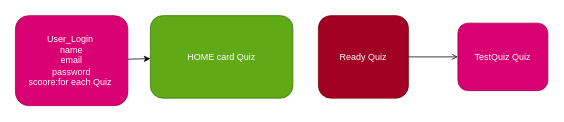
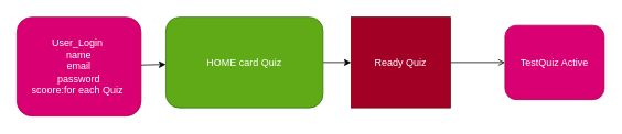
  <mxCell id="0" />
  <mxCell id="1" parent="0" />
+ <mxCell id="2" style="edgeStyle=none;html=1;" parent="1" source="3" target="5" edge="1"><mxGeometry relative="1" as="geometry"><mxPoint x="280" y="75" as="targetPoint" /></mxGeometry></mxCell>
  <mxCell id="3" value="HOME card Quiz" style="rounded=1;whiteSpace=wrap;html=1;fillColor=#60a917;fontColor=#ffffff;strokeColor=#2D7600;" parent="1" vertex="1"><mxGeometry x="200" y="20" width="190" height="110" as="geometry" /></mxCell>
  <mxCell id="4" style="edgeStyle=none;html=1;exitX=1;exitY=0.5;exitDx=0;exitDy=0;endArrow=open;" parent="1" source="5" target="6" edge="1"><mxGeometry relative="1" as="geometry"><mxPoint x="460" y="75" as="targetPoint" /></mxGeometry></mxCell>
- <mxCell id="5" value="Ready Quiz" style="rounded=1;whiteSpace=wrap;html=1;fillColor=#a20025;fontColor=#ffffff;strokeColor=#6F0000;glass=0;" parent="1" vertex="1"><mxGeometry x="424" y="20" width="120" height="110" as="geometry" /></mxCell>
- <mxCell id="6" value="TestQuiz Quiz" style="rounded=1;whiteSpace=wrap;html=1;fillColor=#d80073;fontColor=#ffffff;strokeColor=#A50040;" parent="1" vertex="1"><mxGeometry x="610" y="30" width="120" height="90" as="geometry" /></mxCell>
+ <mxCell id="5" value="Ready Quiz" style="whiteSpace=wrap;html=1;fillColor=#a20025;fontColor=#ffffff;strokeColor=#6F0000;glass=0;rounded=0;" parent="1" vertex="1"><mxGeometry x="424" y="20" width="120" height="110" as="geometry" /></mxCell>
+ <mxCell id="6" value="TestQuiz Active" style="rounded=1;whiteSpace=wrap;html=1;fillColor=#d80073;fontColor=#ffffff;strokeColor=#A50040;" parent="1" vertex="1"><mxGeometry x="610" y="30" width="120" height="90" as="geometry" /></mxCell>
  <mxCell id="7" value="" style="edgeStyle=none;html=1;" edge="1" parent="1" source="8" target="3"><mxGeometry relative="1" as="geometry" /></mxCell>
  <mxCell id="8" value="User_Login&amp;nbsp;&lt;br&gt;name&lt;br&gt;email&lt;br&gt;password&lt;br&gt;scoore:for each Quiz&amp;nbsp;" style="whiteSpace=wrap;html=1;fillColor=#d80073;strokeColor=#A50040;fontColor=#ffffff;rounded=1;" vertex="1" parent="1"><mxGeometry x="20" y="20" width="150" height="120" as="geometry" /></mxCell>
